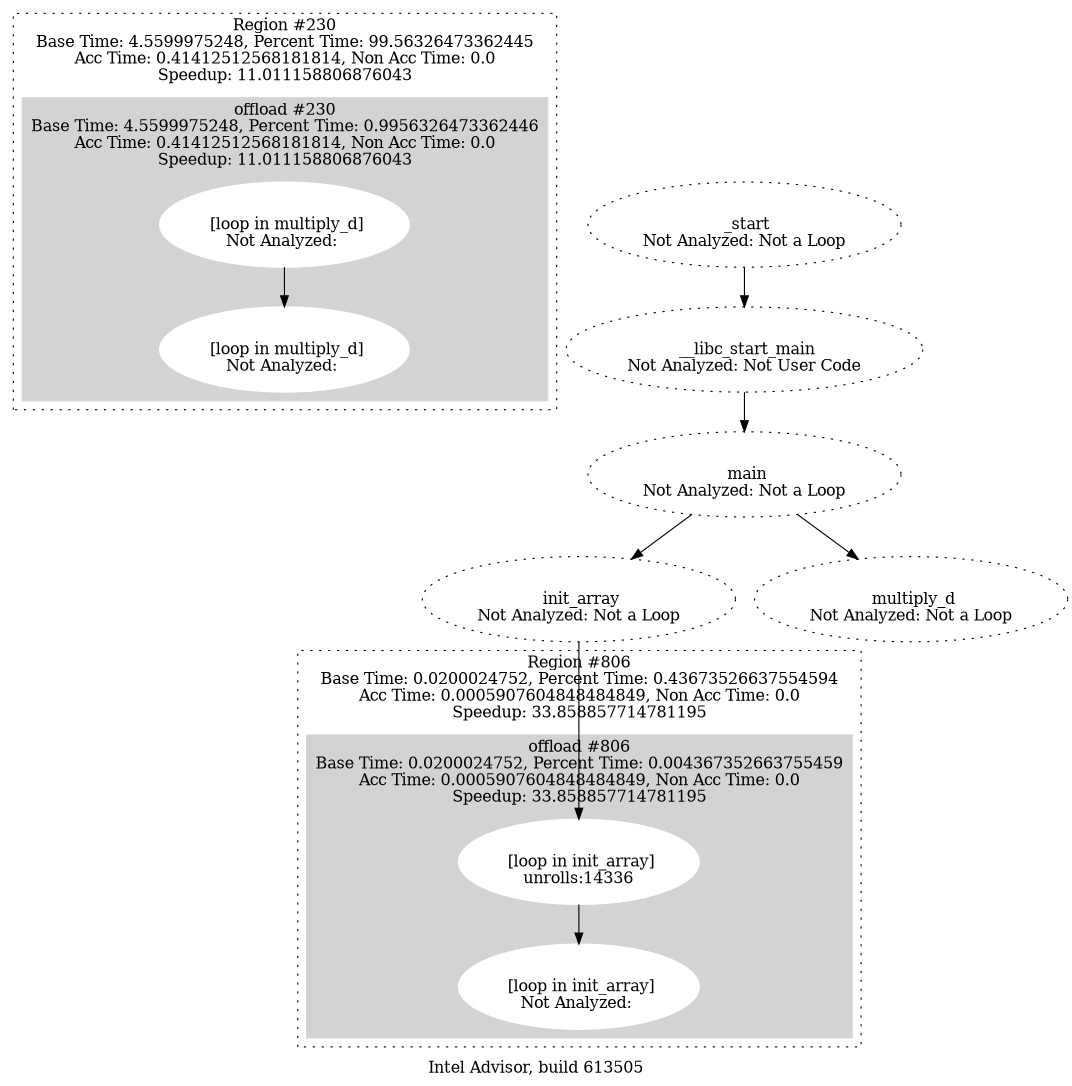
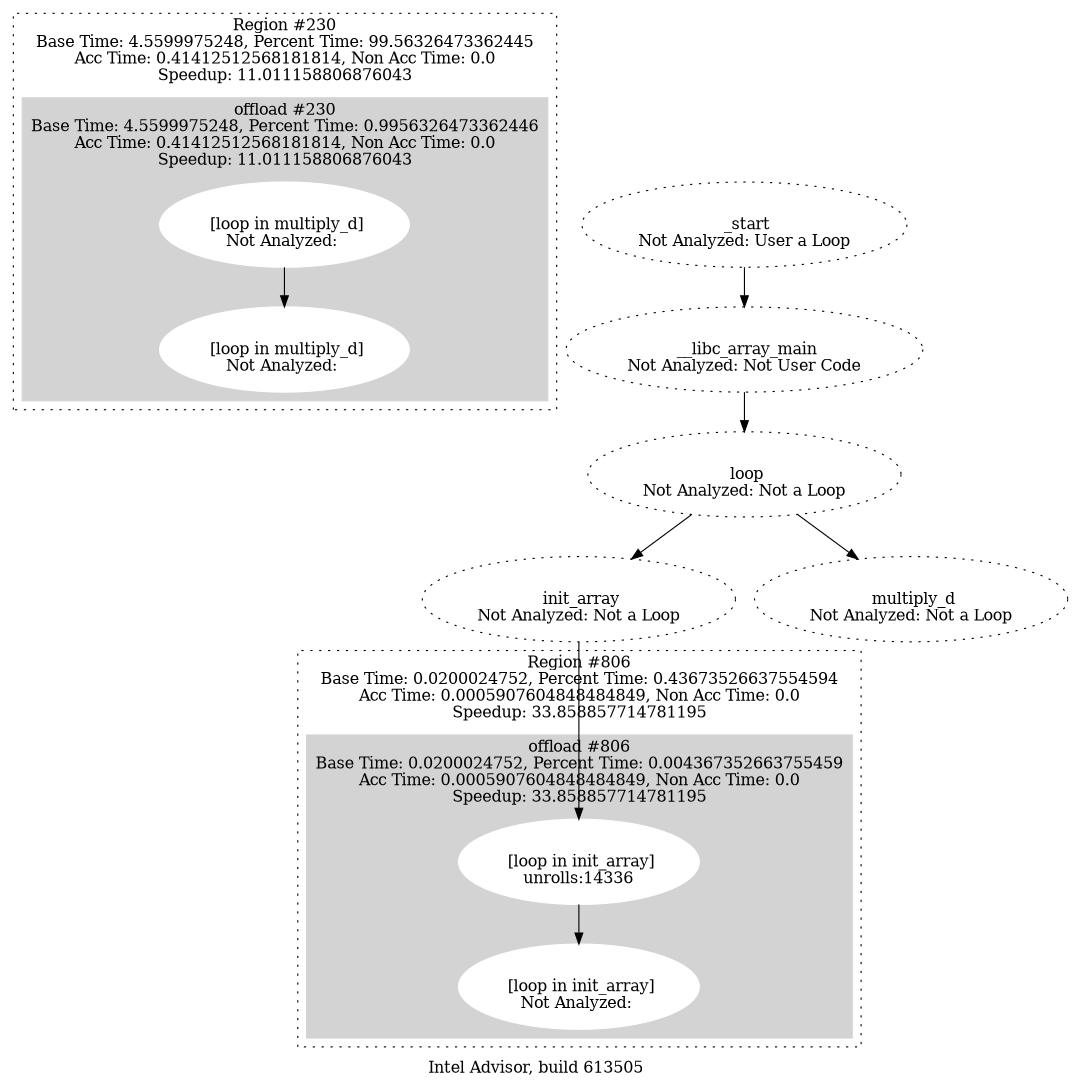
  digraph {
    label="Intel Advisor, build 613505"
    node [style=dotted]
    n1 [color=white label="\n [loop in multiply_d]\nNot Analyzed: " style=filled]
    n2 [color=white label="\n [loop in multiply_d]\nNot Analyzed: " style=filled]
    n3 [color=white label="\n [loop in init_array]\nunrolls:14336" style=filled]
    n4 [color=white label="\n [loop in init_array]\nNot Analyzed: " style=filled]
-   n5 [label="\n _start\nNot Analyzed: Not a Loop"]
-   n6 [label="\n __libc_start_main\nNot Analyzed: Not User Code"]
-   n7 [label="\n main\nNot Analyzed: Not a Loop"]
+   n5 [label="\n _start\nNot Analyzed: User a Loop"]
+   n6 [label="\n __libc_array_main\nNot Analyzed: Not User Code"]
+   n7 [label="\n loop\nNot Analyzed: Not a Loop"]
    n8 [label="\n init_array\nNot Analyzed: Not a Loop"]
    n9 [label="\n multiply_d\nNot Analyzed: Not a Loop"]
    subgraph cluster_1 {
      label="Region #230\nBase Time: 4.5599975248, Percent Time: 99.56326473362445\nAcc Time: 0.41412512568181814, Non Acc Time: 0.0\nSpeedup: 11.011158806876043"
      style=dotted
      subgraph cluster_2 {
        color=lightgrey
        label="offload #230\nBase Time: 4.5599975248, Percent Time: 0.9956326473362446\nAcc Time: 0.41412512568181814, Non Acc Time: 0.0\nSpeedup: 11.011158806876043"
        style=filled
        n1
        n2
      }
    }
    subgraph cluster_3 {
      label="Region #806\nBase Time: 0.0200024752, Percent Time: 0.43673526637554594\nAcc Time: 0.0005907604848484849, Non Acc Time: 0.0\nSpeedup: 33.858857714781195"
      style=dotted
      subgraph cluster_4 {
        color=lightgrey
        label="offload #806\nBase Time: 0.0200024752, Percent Time: 0.004367352663755459\nAcc Time: 0.0005907604848484849, Non Acc Time: 0.0\nSpeedup: 33.858857714781195"
        style=filled
        n3
        n4
      }
    }
    n1 -> n2
    n3 -> n4
    n5 -> n6
    n6 -> n7
    n7 -> n8
    n7 -> n9
    n8 -> n3
  }
